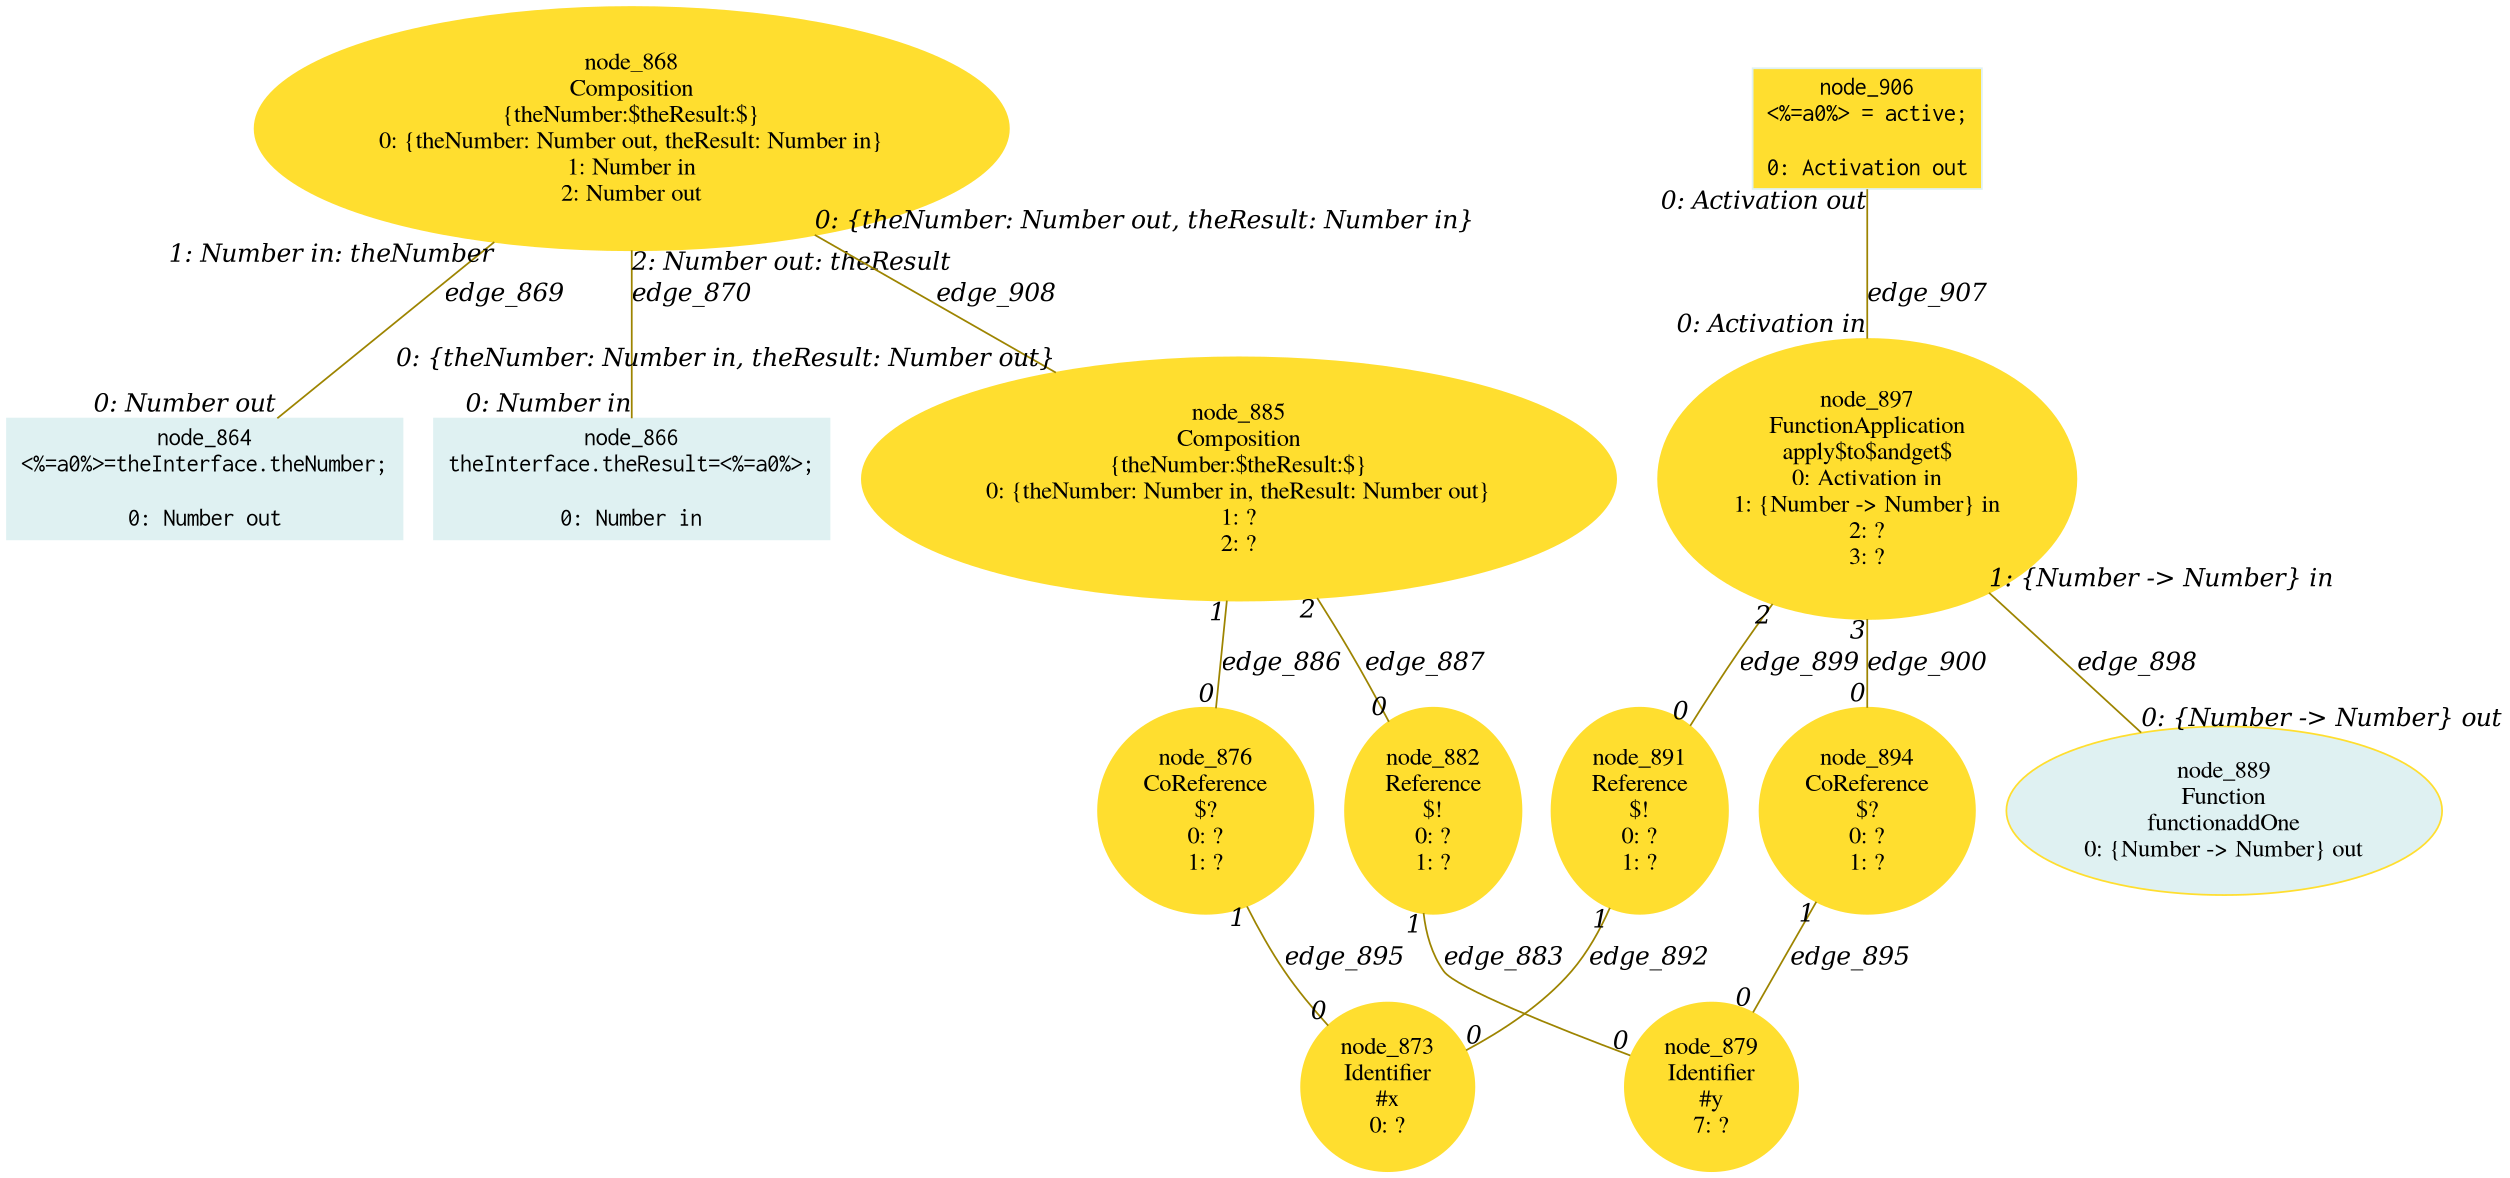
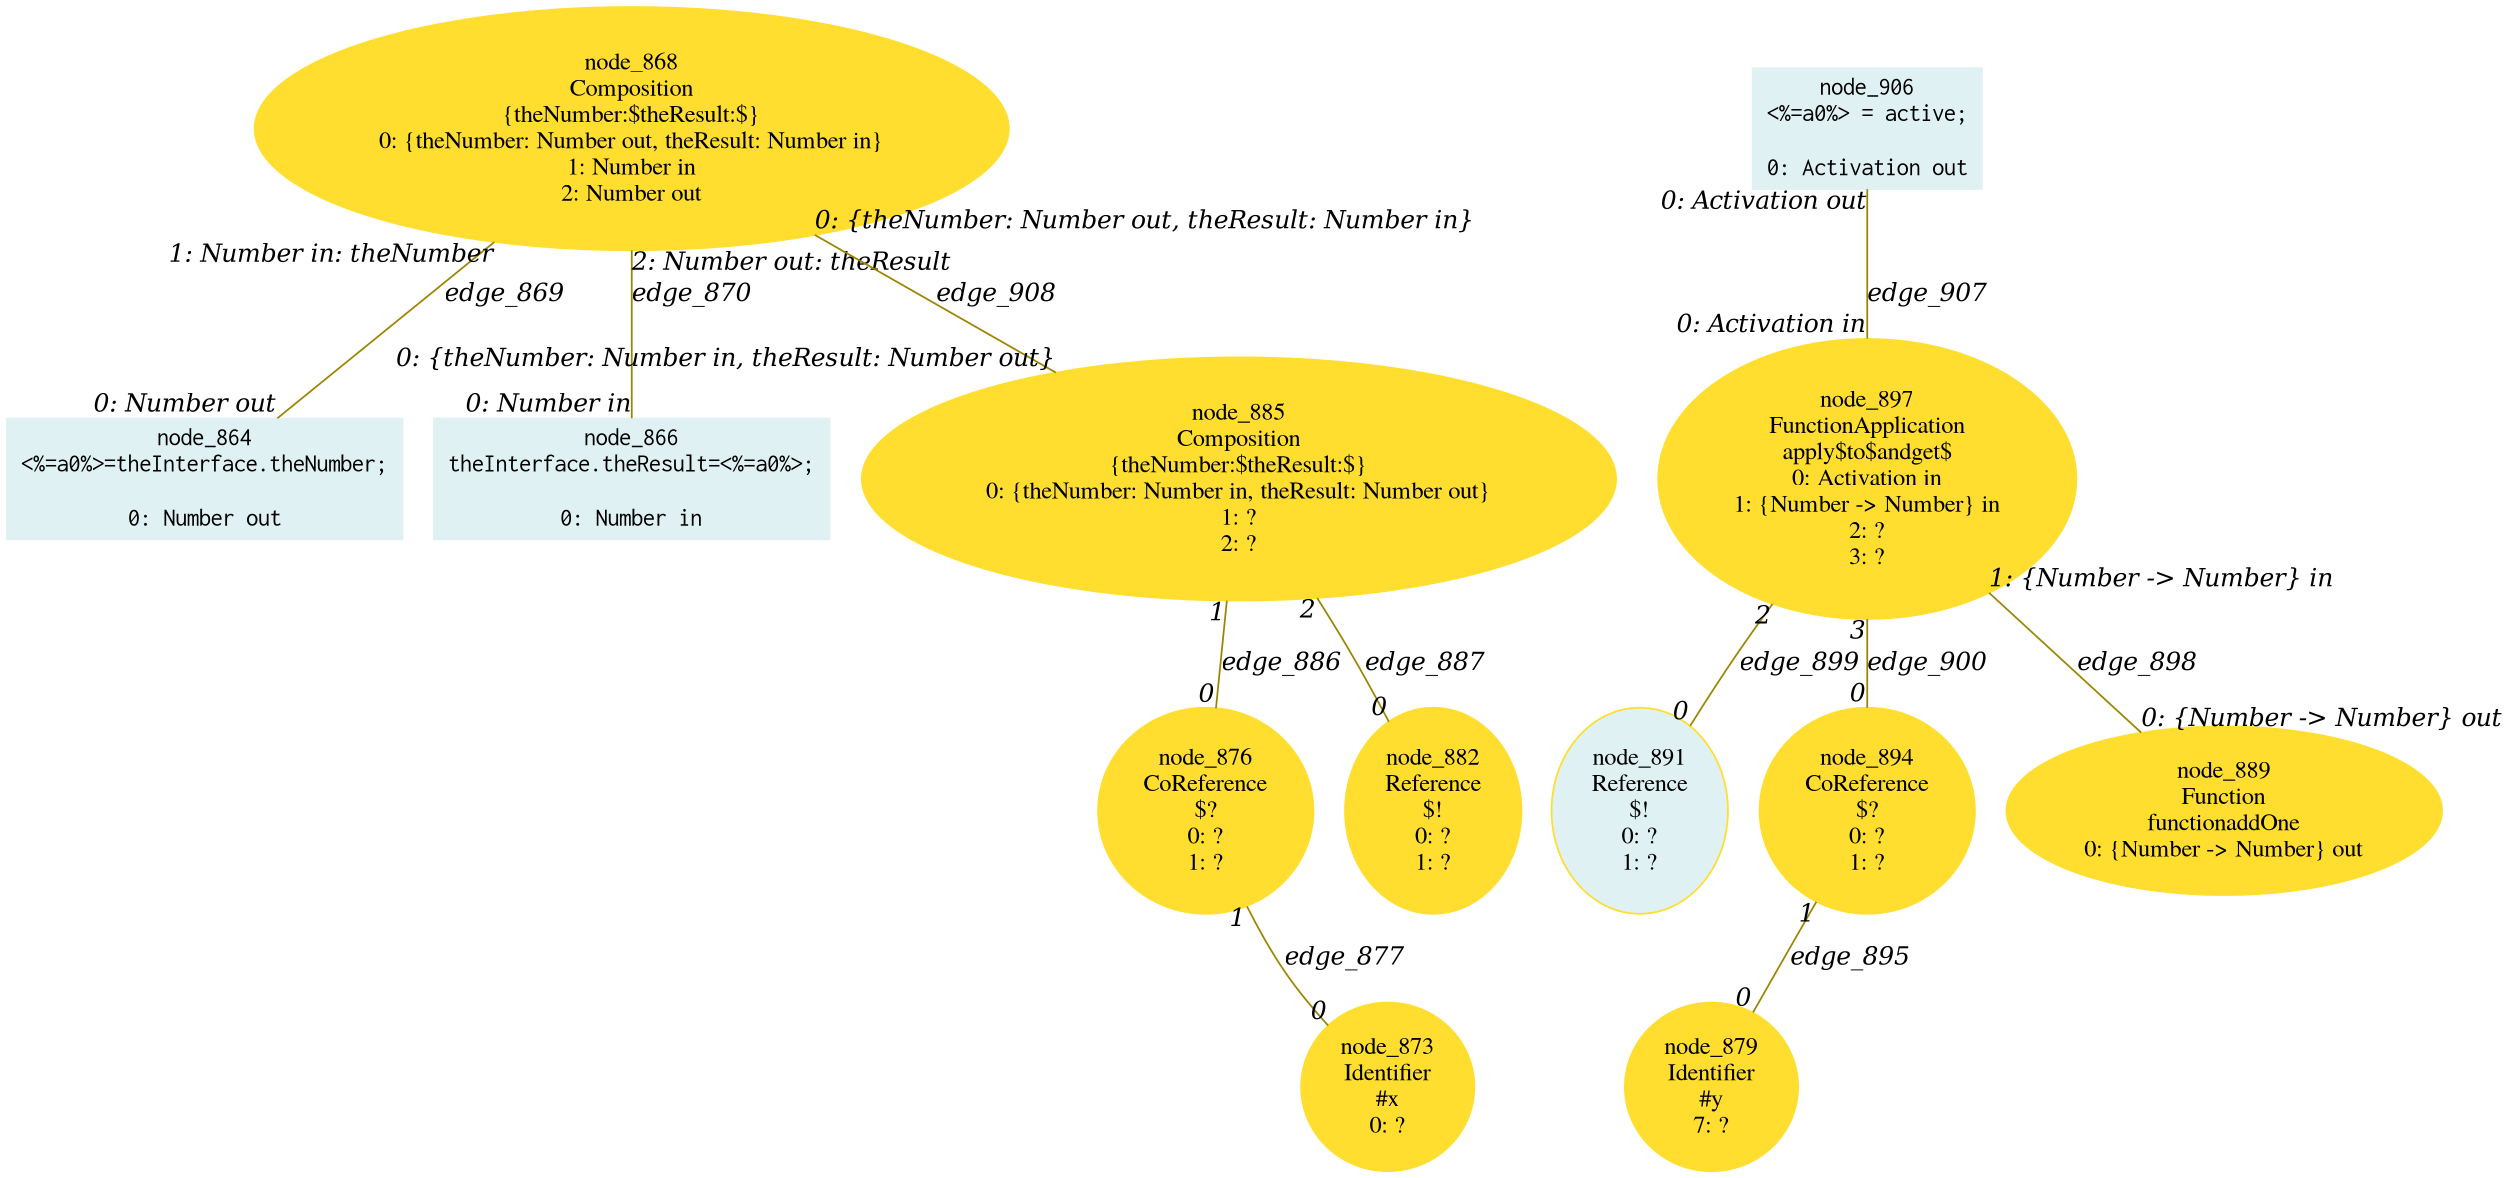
  digraph {
    node [color="#ffde2f" fontname=Times shape=ellipse style=filled]
    edge [arrowHead=none arrowsize=1 color="#9d8400" dir=none fontname="Times-Italic" headlabel=0 taillabel=1]
    n1 [color="#dff1f2" fontname=Courier label="node_864\n<%=a0%>=theInterface.theNumber;\n\n0: Number out" shape=box]
    n2 [color="#dff1f2" fontname=Courier label="node_866\ntheInterface.theResult=<%=a0%>;\n\n0: Number in" shape=box]
    n3 [label="node_868\nComposition\n{theNumber:$theResult:$}\n0: {theNumber: Number out, theResult: Number in}\n1: Number in\n2: Number out"]
    n4 [label="node_885\nComposition\n{theNumber:$theResult:$}\n0: {theNumber: Number in, theResult: Number out}\n1: ?\n2: ?"]
    n5 [label="node_876\nCoReference\n$?\n0: ?\n1: ?"]
    n6 [label="node_882\nReference\n$!\n0: ?\n1: ?"]
    n7 [label="node_873\nIdentifier\n#x\n0: ?"]
    n8 [label="node_879\nIdentifier\n#y\n7: ?"]
-   n9 [label="node_889\nFunction\nfunctionaddOne\n0: {Number -> Number} out" fillcolor="#dff1f2"]
-   n10 [label="node_891\nReference\n$!\n0: ?\n1: ?"]
+   n9 [label="node_889\nFunction\nfunctionaddOne\n0: {Number -> Number} out"]
+   n10 [label="node_891\nReference\n$!\n0: ?\n1: ?" fillcolor="#dff1f2"]
    n11 [label="node_894\nCoReference\n$?\n0: ?\n1: ?"]
    n12 [label="node_897\nFunctionApplication\napply$to$andget$\n0: Activation in\n1: {Number -> Number} in\n2: ?\n3: ?"]
-   n13 [color="#dff1f2" fontname=Courier label="node_906\n<%=a0%> = active;\n\n0: Activation out" shape=box fillcolor="#ffde2f"]
+   n13 [color="#dff1f2" fontname=Courier label="node_906\n<%=a0%> = active;\n\n0: Activation out" shape=box]
    n3 -> n1 [headlabel="0: Number out" label=edge_869 taillabel="1: Number in: theNumber"]
    n3 -> n2 [headlabel="0: Number in" label=edge_870 taillabel="2: Number out: theResult"]
    n3 -> n4 [headlabel="0: {theNumber: Number in, theResult: Number out}" label=edge_908 taillabel="0: {theNumber: Number out, theResult: Number in}"]
    n4 -> n5 [label=edge_886]
    n4 -> n6 [label=edge_887 taillabel=2]
-   n5 -> n7 [label=edge_895]
-   n6 -> n8 [label=edge_883]
-   n10 -> n7 [label=edge_892]
+   n5 -> n7 [label=edge_877]
    n11 -> n8 [label=edge_895]
    n12 -> n9 [headlabel="0: {Number -> Number} out" label=edge_898 taillabel="1: {Number -> Number} in"]
    n12 -> n10 [label=edge_899 taillabel=2]
    n12 -> n11 [label=edge_900 taillabel=3]
    n13 -> n12 [headlabel="0: Activation in" label=edge_907 taillabel="0: Activation out"]
  }
